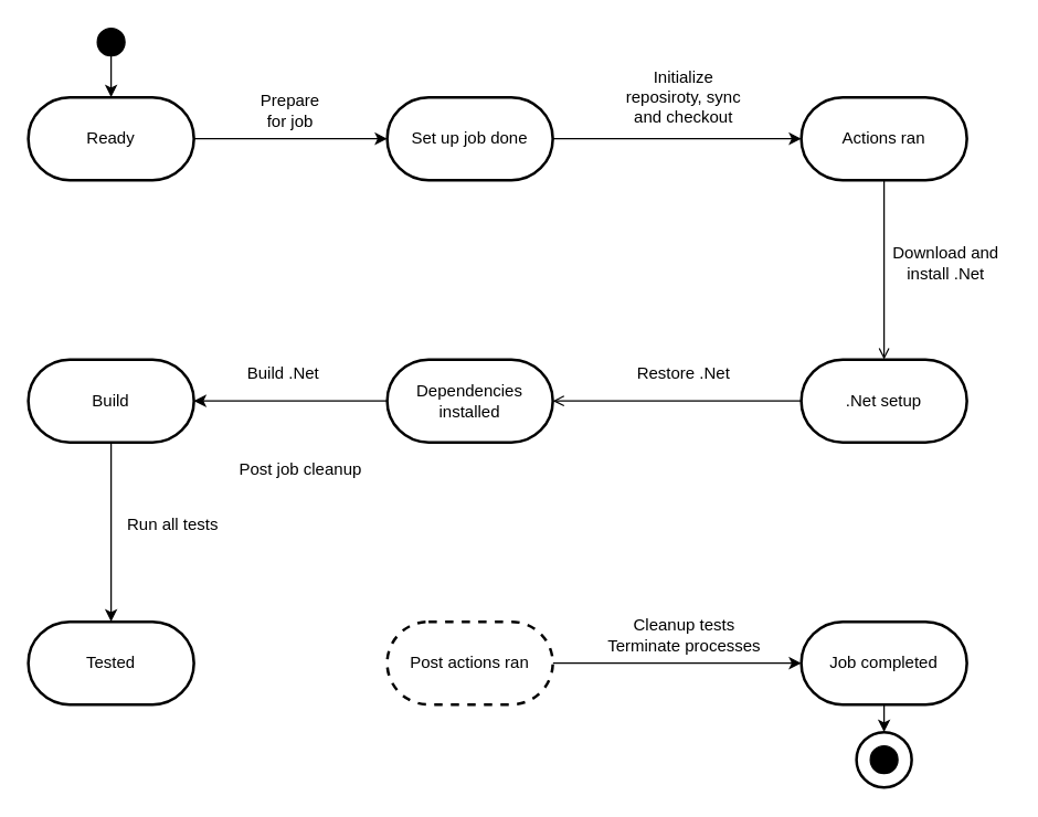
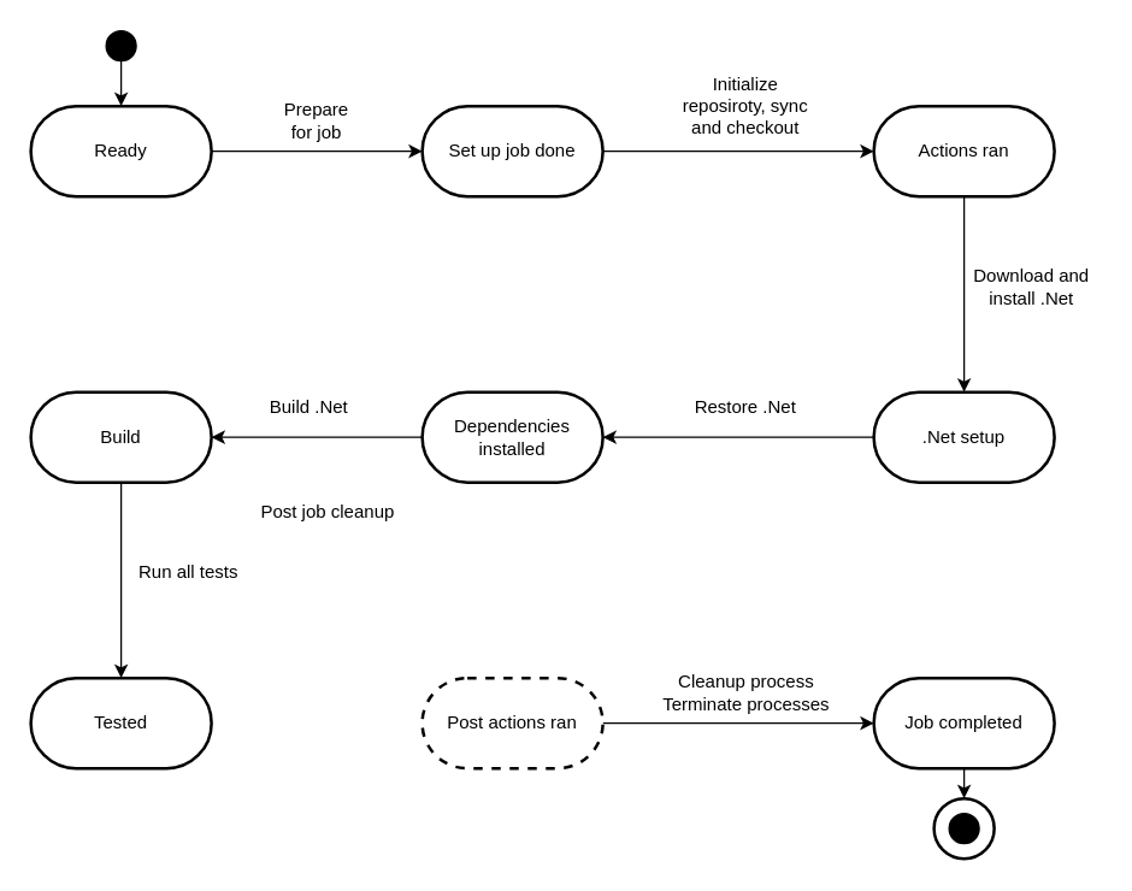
  <mxCell id="0" />
  <mxCell id="1" parent="0" />
  <mxCell id="2" value="" style="shape=ellipse;html=1;dashed=0;whitespace=wrap;aspect=fixed;strokeWidth=2;perimeter=ellipsePerimeter;" vertex="1" parent="1"><mxGeometry x="620" y="530" width="40" height="40" as="geometry" /></mxCell>
  <mxCell id="3" style="edgeStyle=orthogonalEdgeStyle;rounded=0;orthogonalLoop=1;jettySize=auto;html=1;exitX=0.5;exitY=1;exitDx=0;exitDy=0;entryX=0.5;entryY=0;entryDx=0;entryDy=0;" edge="1" parent="1" source="4" target="6"><mxGeometry relative="1" as="geometry" /></mxCell>
  <mxCell id="4" value="" style="ellipse;whiteSpace=wrap;html=1;aspect=fixed;fillColor=#000000;" vertex="1" parent="1"><mxGeometry x="70" y="20" width="20" height="20" as="geometry" /></mxCell>
  <mxCell id="5" value="" style="edgeStyle=orthogonalEdgeStyle;rounded=0;orthogonalLoop=1;jettySize=auto;html=1;" edge="1" parent="1" source="6" target="8"><mxGeometry relative="1" as="geometry" /></mxCell>
  <mxCell id="6" value="Ready" style="rounded=1;whiteSpace=wrap;html=1;shadow=0;glass=0;strokeWidth=2;fillColor=#FFFFFF;gradientColor=none;arcSize=50;" vertex="1" parent="1"><mxGeometry x="20" y="70" width="120" height="60" as="geometry" /></mxCell>
  <mxCell id="7" value="" style="edgeStyle=orthogonalEdgeStyle;rounded=0;orthogonalLoop=1;jettySize=auto;html=1;" edge="1" parent="1" source="8" target="10"><mxGeometry relative="1" as="geometry" /></mxCell>
  <mxCell id="8" value="Set up job done" style="rounded=1;whiteSpace=wrap;html=1;shadow=0;glass=0;strokeWidth=2;fillColor=#FFFFFF;gradientColor=none;arcSize=50;" vertex="1" parent="1"><mxGeometry x="280" y="70" width="120" height="60" as="geometry" /></mxCell>
- <mxCell id="9" value="" style="edgeStyle=orthogonalEdgeStyle;rounded=0;orthogonalLoop=1;jettySize=auto;html=1;endArrow=open;" edge="1" parent="1" source="10" target="12"><mxGeometry relative="1" as="geometry" /></mxCell>
+ <mxCell id="9" value="" style="edgeStyle=orthogonalEdgeStyle;rounded=0;orthogonalLoop=1;jettySize=auto;html=1;" edge="1" parent="1" source="10" target="12"><mxGeometry relative="1" as="geometry" /></mxCell>
  <mxCell id="10" value="Actions ran" style="rounded=1;whiteSpace=wrap;html=1;shadow=0;glass=0;strokeWidth=2;fillColor=#FFFFFF;gradientColor=none;arcSize=50;" vertex="1" parent="1"><mxGeometry x="580" y="70" width="120" height="60" as="geometry" /></mxCell>
- <mxCell id="11" value="" style="edgeStyle=orthogonalEdgeStyle;rounded=0;orthogonalLoop=1;jettySize=auto;html=1;endArrow=open;" edge="1" parent="1" source="12" target="14"><mxGeometry relative="1" as="geometry" /></mxCell>
+ <mxCell id="11" value="" style="edgeStyle=orthogonalEdgeStyle;rounded=0;orthogonalLoop=1;jettySize=auto;html=1;" edge="1" parent="1" source="12" target="14"><mxGeometry relative="1" as="geometry" /></mxCell>
  <mxCell id="12" value=".Net setup" style="rounded=1;whiteSpace=wrap;html=1;shadow=0;glass=0;strokeWidth=2;fillColor=#FFFFFF;gradientColor=none;arcSize=50;" vertex="1" parent="1"><mxGeometry x="580" y="260" width="120" height="60" as="geometry" /></mxCell>
  <mxCell id="13" value="" style="edgeStyle=orthogonalEdgeStyle;rounded=0;orthogonalLoop=1;jettySize=auto;html=1;" edge="1" parent="1" source="14" target="16"><mxGeometry relative="1" as="geometry" /></mxCell>
  <mxCell id="14" value="Dependencies installed" style="rounded=1;whiteSpace=wrap;html=1;shadow=0;glass=0;strokeWidth=2;fillColor=#FFFFFF;gradientColor=none;arcSize=50;" vertex="1" parent="1"><mxGeometry x="280" y="260" width="120" height="60" as="geometry" /></mxCell>
  <mxCell id="15" value="" style="edgeStyle=orthogonalEdgeStyle;rounded=0;orthogonalLoop=1;jettySize=auto;html=1;" edge="1" parent="1" source="16" target="17"><mxGeometry relative="1" as="geometry" /></mxCell>
  <mxCell id="16" value="Build" style="rounded=1;whiteSpace=wrap;html=1;shadow=0;glass=0;strokeWidth=2;fillColor=#FFFFFF;gradientColor=none;arcSize=50;" vertex="1" parent="1"><mxGeometry x="20" y="260" width="120" height="60" as="geometry" /></mxCell>
  <mxCell id="17" value="Tested" style="rounded=1;whiteSpace=wrap;html=1;shadow=0;glass=0;strokeWidth=2;fillColor=#FFFFFF;gradientColor=none;arcSize=50;" vertex="1" parent="1"><mxGeometry x="20" y="450" width="120" height="60" as="geometry" /></mxCell>
  <mxCell id="18" value="" style="edgeStyle=orthogonalEdgeStyle;rounded=0;orthogonalLoop=1;jettySize=auto;html=1;" edge="1" parent="1" source="19" target="20"><mxGeometry relative="1" as="geometry" /></mxCell>
  <mxCell id="19" value="Post actions ran" style="rounded=1;whiteSpace=wrap;html=1;shadow=0;glass=0;strokeWidth=2;fillColor=#FFFFFF;gradientColor=none;arcSize=50;dashed=1;" vertex="1" parent="1"><mxGeometry x="280" y="450" width="120" height="60" as="geometry" /></mxCell>
  <mxCell id="20" value="Job completed" style="rounded=1;whiteSpace=wrap;html=1;shadow=0;glass=0;strokeWidth=2;fillColor=#FFFFFF;gradientColor=none;arcSize=50;" vertex="1" parent="1"><mxGeometry x="580" y="450" width="120" height="60" as="geometry" /></mxCell>
  <mxCell id="21" value="" style="ellipse;whiteSpace=wrap;html=1;aspect=fixed;fillColor=#000000;" vertex="1" parent="1"><mxGeometry x="630" y="540" width="20" height="20" as="geometry" /></mxCell>
  <mxCell id="22" value="" style="endArrow=classic;html=1;exitX=0.5;exitY=1;exitDx=0;exitDy=0;entryX=0.5;entryY=0;entryDx=0;entryDy=0;" edge="1" parent="1" source="20" target="2"><mxGeometry width="50" height="50" relative="1" as="geometry"><mxPoint x="770" y="600" as="sourcePoint" /><mxPoint x="820" y="550" as="targetPoint" /></mxGeometry></mxCell>
  <mxCell id="23" value="Prepare for job" style="text;html=1;strokeColor=none;fillColor=none;align=center;verticalAlign=middle;whiteSpace=wrap;rounded=0;shadow=0;glass=0;" vertex="1" parent="1"><mxGeometry x="190" y="70" width="40" height="20" as="geometry" /></mxCell>
  <mxCell id="24" value="Initialize reposiroty, sync and checkout" style="text;html=1;strokeColor=none;fillColor=none;align=center;verticalAlign=middle;whiteSpace=wrap;rounded=0;shadow=0;glass=0;" vertex="1" parent="1"><mxGeometry x="450" y="60" width="90" height="20" as="geometry" /></mxCell>
  <mxCell id="25" value="Download and install .Net" style="text;html=1;strokeColor=none;fillColor=none;align=center;verticalAlign=middle;whiteSpace=wrap;rounded=0;shadow=0;glass=0;" vertex="1" parent="1"><mxGeometry x="640" y="180" width="90" height="20" as="geometry" /></mxCell>
  <mxCell id="26" value="Restore .Net" style="text;html=1;strokeColor=none;fillColor=none;align=center;verticalAlign=middle;whiteSpace=wrap;rounded=0;shadow=0;glass=0;" vertex="1" parent="1"><mxGeometry x="450" y="260" width="90" height="20" as="geometry" /></mxCell>
  <mxCell id="27" value="Build .Net" style="text;html=1;strokeColor=none;fillColor=none;align=center;verticalAlign=middle;whiteSpace=wrap;rounded=0;shadow=0;glass=0;" vertex="1" parent="1"><mxGeometry x="160" y="260" width="90" height="20" as="geometry" /></mxCell>
  <mxCell id="28" value="Run all tests" style="text;html=1;strokeColor=none;fillColor=none;align=center;verticalAlign=middle;whiteSpace=wrap;rounded=0;shadow=0;glass=0;" vertex="1" parent="1"><mxGeometry x="80" y="370" width="90" height="20" as="geometry" /></mxCell>
  <mxCell id="29" value="Post job cleanup" style="text;html=1;strokeColor=none;fillColor=none;align=center;verticalAlign=middle;whiteSpace=wrap;rounded=0;shadow=0;glass=0;" vertex="1" parent="1"><mxGeometry x="165" y="330" width="105" height="20" as="geometry" /></mxCell>
- <mxCell id="30" value="Cleanup tests&lt;br&gt;Terminate processes" style="text;html=1;strokeColor=none;fillColor=none;align=center;verticalAlign=middle;whiteSpace=wrap;rounded=0;shadow=0;glass=0;" vertex="1" parent="1"><mxGeometry x="427.5" y="450" width="135" height="20" as="geometry" /></mxCell>
+ <mxCell id="30" value="Cleanup process&lt;br&gt;Terminate processes" style="text;html=1;strokeColor=none;fillColor=none;align=center;verticalAlign=middle;whiteSpace=wrap;rounded=0;shadow=0;glass=0;" vertex="1" parent="1"><mxGeometry x="427.5" y="450" width="135" height="20" as="geometry" /></mxCell>
